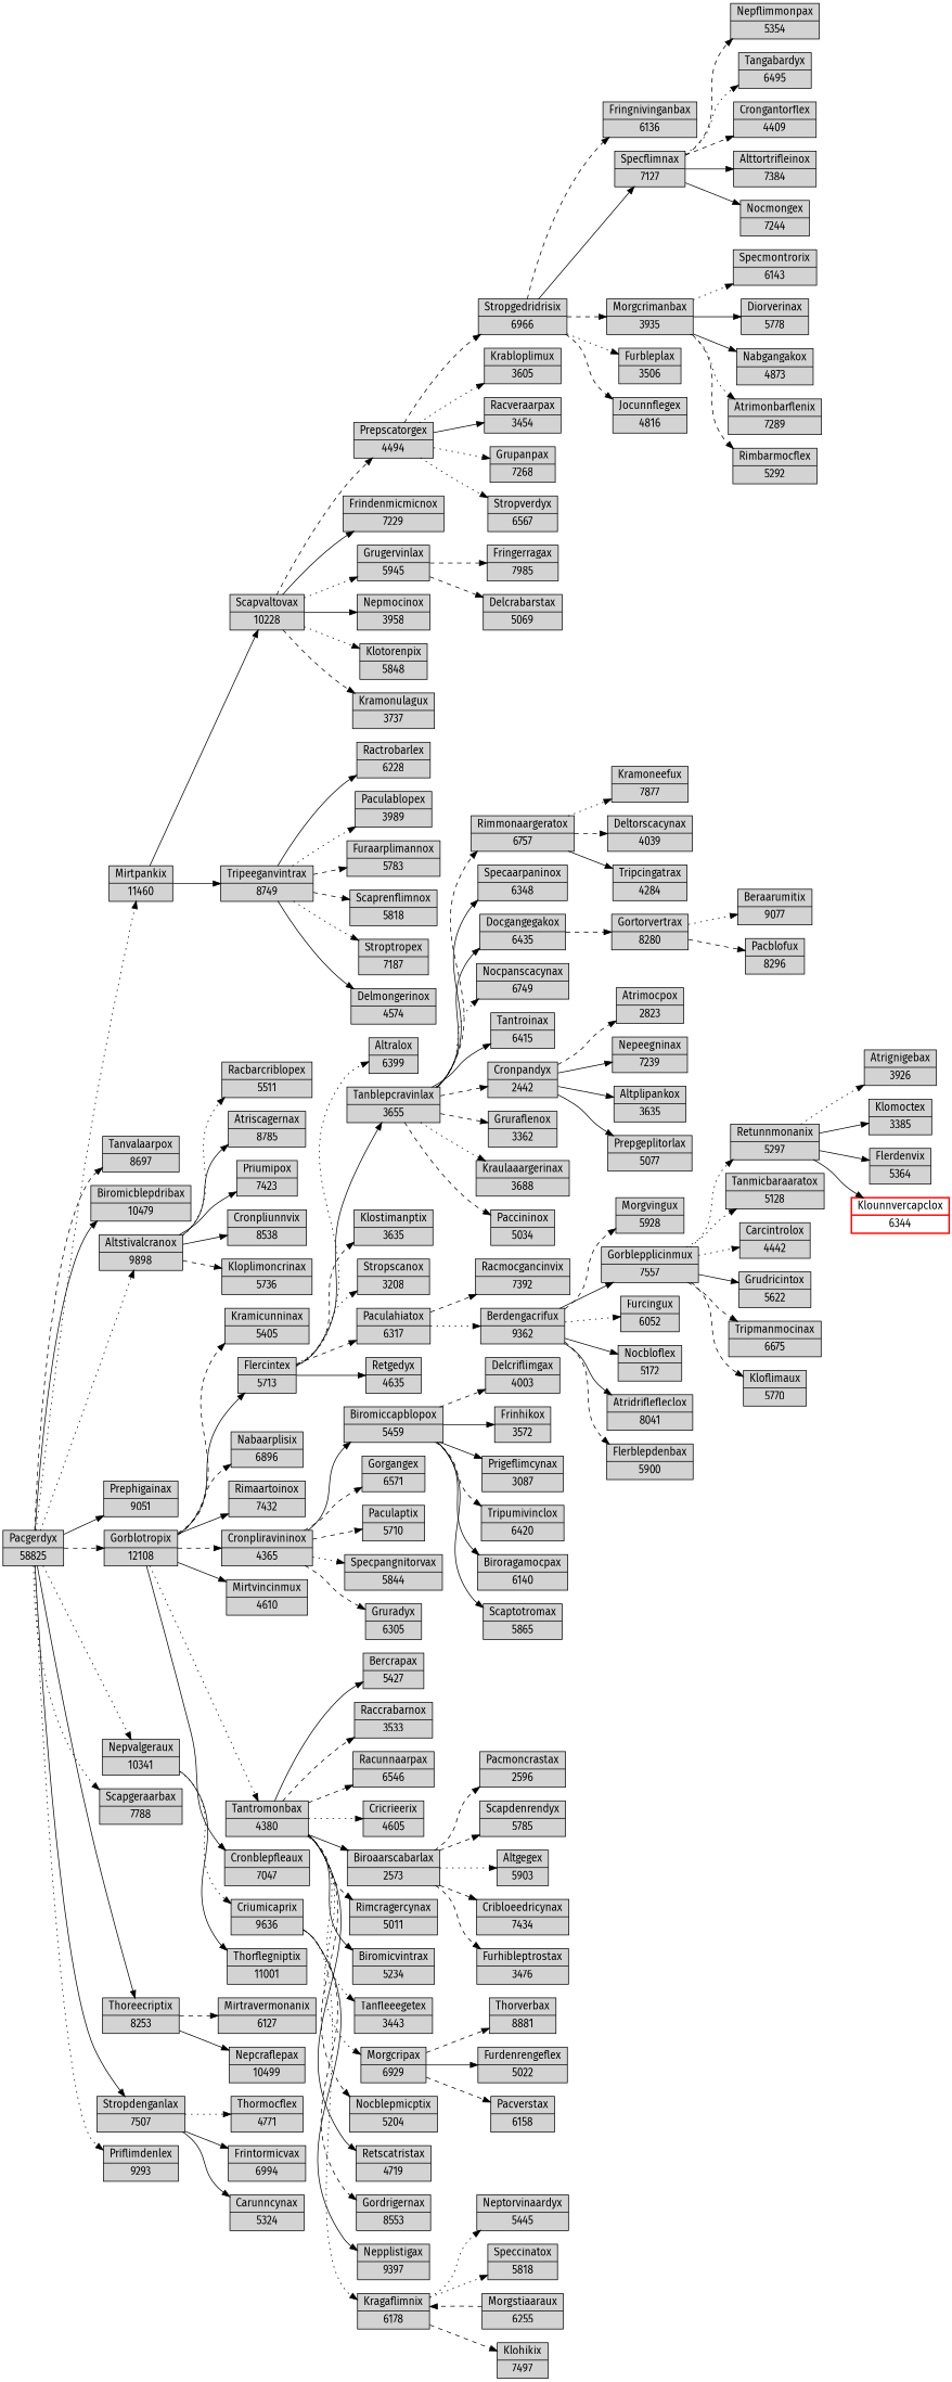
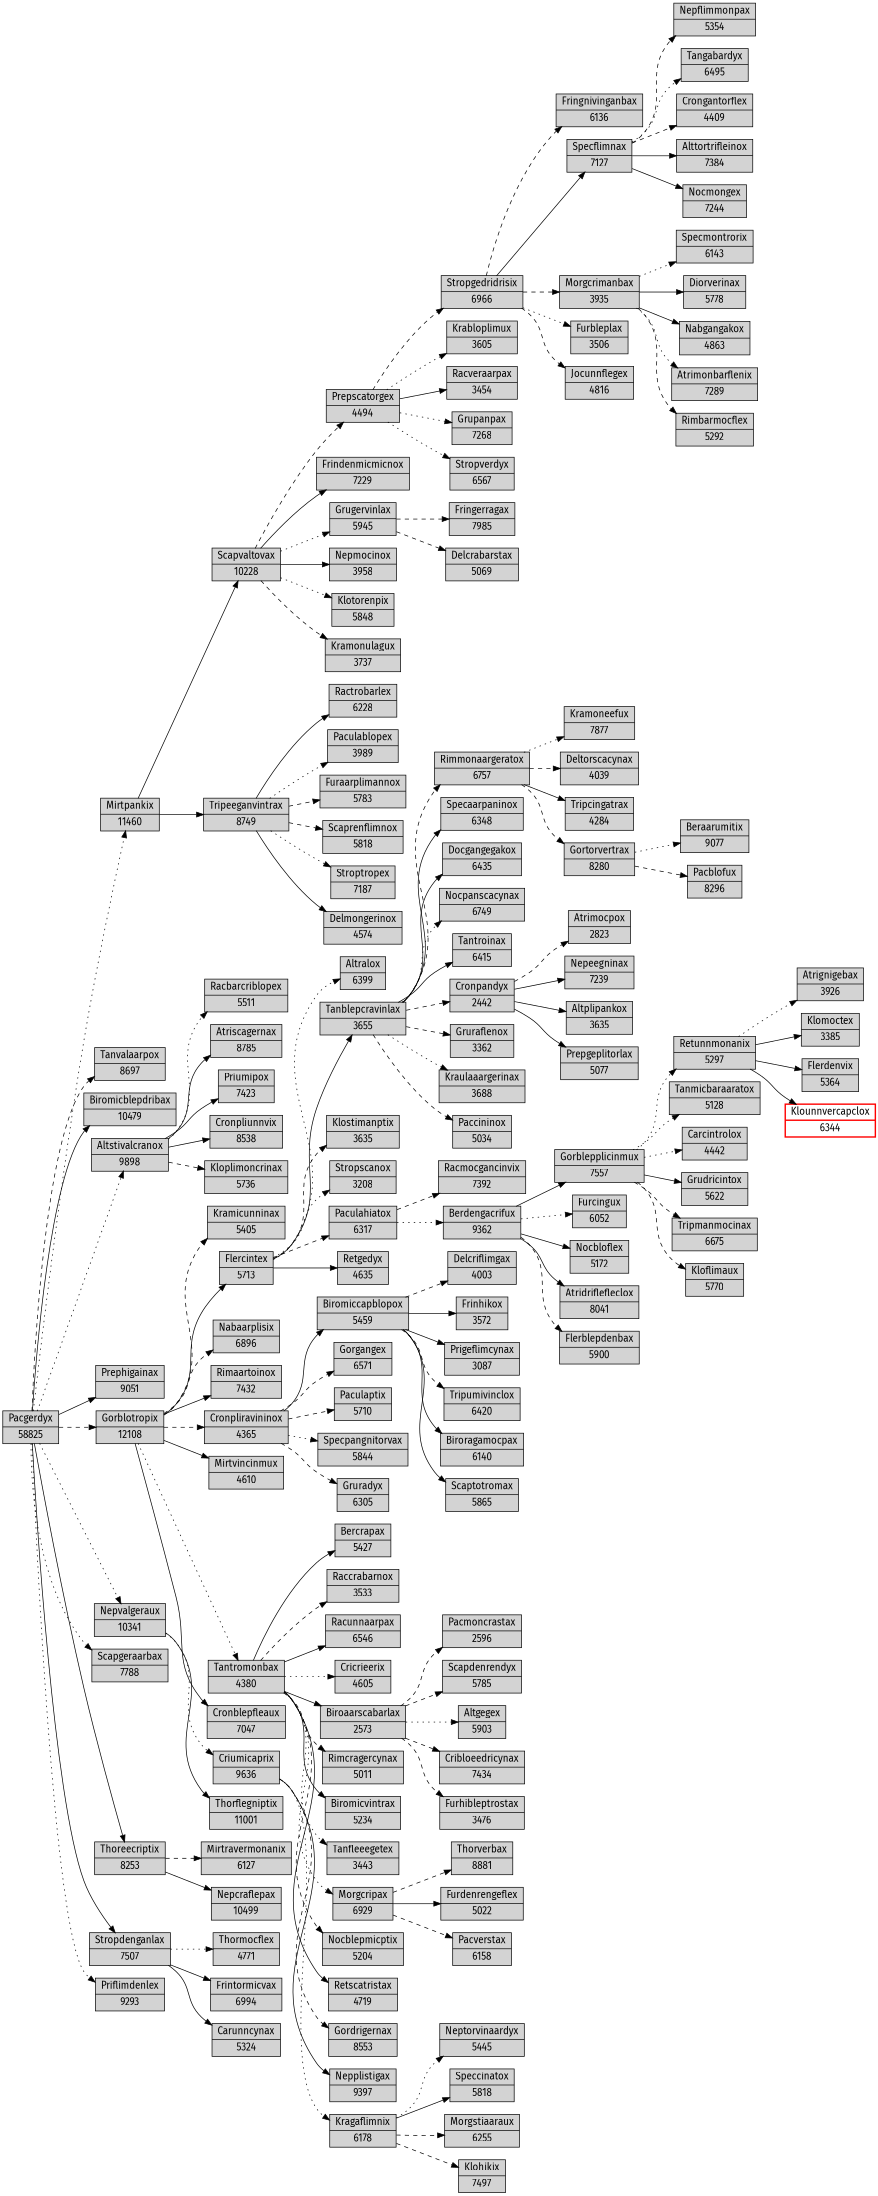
  digraph {
    fontname="Fira Sans"
    rankdir=LR
    node [fillcolor=lightgrey fontname="Fira Sans" shape=record style=filled]
    edge [fontname="Fira Sans" style=solid]
    n1 [label="Pacgerdyx|58825"]
    n2 [label="Mirtpankix|11460"]
    n3 [label="Tanvalaarpox|8697"]
    n4 [label="Biromicblepdribax|10479"]
    n5 [label="Altstivalcranox|9898"]
    n6 [label="Prephigainax|9051"]
    n7 [label="Gorblotropix|12108"]
    n8 [label="Nepvalgeraux|10341"]
    n9 [label="Scapgeraarbax|7788"]
    n10 [label="Thoreecriptix|8253"]
    n11 [label="Stropdenganlax|7507"]
    n12 [label="Priflimdenlex|9293"]
    n13 [label="Scapvaltovax|10228"]
    n14 [label="Tripeeganvintrax|8749"]
    n15 [label="Racbarcriblopex|5511"]
    n16 [label="Atriscagernax|8785"]
    n17 [label="Priumipox|7423"]
    n18 [label="Cronpliunnvix|8538"]
    n19 [label="Kloplimoncrinax|5736"]
    n20 [label="Kramicunninax|5405"]
    n21 [label="Flercintex|5713"]
    n22 [label="Nabaarplisix|6896"]
    n23 [label="Rimaartoinox|7432"]
    n24 [label="Cronpliravininox|4365"]
    n25 [label="Mirtvincinmux|4610"]
    n26 [label="Tantromonbax|4380"]
    n27 [label="Cronblepfleaux|7047"]
    n28 [label="Criumicaprix|9636"]
    n29 [label="Thorflegniptix|11001"]
    n30 [label="Mirtravermonanix|6127"]
    n31 [label="Nepcraflepax|10499"]
    n32 [label="Thormocflex|4771"]
    n33 [label="Frintormicvax|6994"]
    n34 [label="Carunncynax|5324"]
    n35 [label="Prepscatorgex|4494"]
    n36 [label="Frindenmicmicnox|7229"]
    n37 [label="Grugervinlax|5945"]
    n38 [label="Nepmocinox|3958"]
    n39 [label="Klotorenpix|5848"]
    n40 [label="Kramonulagux|3737"]
    n41 [label="Ractrobarlex|6228"]
    n42 [label="Paculablopex|3989"]
    n43 [label="Furaarplimannox|5783"]
    n44 [label="Scaprenflimnox|5818"]
    n45 [label="Stroptropex|7187"]
    n46 [label="Delmongerinox|4574"]
    n47 [label="Stropgedridrisix|6966"]
    n48 [label="Krabloplimux|3605"]
    n49 [label="Racveraarpax|3454"]
    n50 [label="Grupanpax|7268"]
    n51 [label="Stropverdyx|6567"]
    n52 [label="Fringerragax|7985"]
    n53 [label="Delcrabarstax|5069"]
    n54 [label="Fringnivinganbax|6136"]
    n55 [label="Specflimnax|7127"]
    n56 [label="Morgcrimanbax|3935"]
    n57 [label="Furbleplax|3506"]
    n58 [label="Jocunnflegex|4816"]
    n59 [label="Nepflimmonpax|5354"]
    n60 [label="Tangabardyx|6495"]
    n61 [label="Crongantorflex|4409"]
    n62 [label="Alttortrifleinox|7384"]
    n63 [label="Nocmongex|7244"]
    n64 [label="Specmontrorix|6143"]
    n65 [label="Diorverinax|5778"]
-   n66 [label="Nabgangakox|4873"]
+   n66 [label="Nabgangakox|4863"]
    n67 [label="Atrimonbarflenix|7289"]
    n68 [label="Rimbarmocflex|5292"]
    n69 [label="Altralox|6399"]
    n70 [label="Tanblepcravinlax|3655"]
    n71 [label="Klostimanptix|3635"]
    n72 [label="Stropscanox|3208"]
    n73 [label="Paculahiatox|6317"]
    n74 [label="Retgedyx|4635"]
    n75 [label="Biromiccapblopox|5459"]
    n76 [label="Gorgangex|6571"]
    n77 [label="Paculaptix|5710"]
    n78 [label="Specpangnitorvax|5844"]
    n79 [label="Gruradyx|6305"]
    n80 [label="Bercrapax|5427"]
    n81 [label="Raccrabarnox|3533"]
    n82 [label="Racunnaarpax|6546"]
    n83 [label="Cricrieerix|4605"]
    n84 [label="Biroaarscabarlax|2573"]
    n85 [label="Rimcragercynax|5011"]
    n86 [label="Biromicvintrax|5234"]
    n87 [label="Tanfleeegetex|3443"]
    n88 [label="Morgcripax|6929"]
    n89 [label="Nocblepmicptix|5204"]
    n90 [label="Retscatristax|4719"]
    n91 [label="Rimmonaargeratox|6757"]
    n92 [label="Specaarpaninox|6348"]
    n93 [label="Docgangegakox|6435"]
    n94 [label="Nocpanscacynax|6749"]
    n95 [label="Tantroinax|6415"]
    n96 [label="Cronpandyx|2442"]
    n97 [label="Gruraflenox|3362"]
    n98 [label="Kraulaaargerinax|3688"]
    n99 [label="Paccininox|5034"]
    n100 [label="Racmocgancinvix|7392"]
    n101 [label="Berdengacrifux|9362"]
    n102 [label="Gortorvertrax|8280"]
    n103 [label="Kramoneefux|7877"]
    n104 [label="Deltorscacynax|4039"]
    n105 [label="Tripcingatrax|4284"]
    n106 [label="Atrimocpox|2823"]
    n107 [label="Nepeegninax|7239"]
    n108 [label="Altplipankox|3635"]
    n109 [label="Prepgeplitorlax|5077"]
    n110 [label="Beraarumitix|9077"]
    n111 [label="Pacblofux|8296"]
-   n112 [label="Morgvingux|5928"]
    n113 [label="Gorblepplicinmux|7557"]
    n114 [label="Furcingux|6052"]
    n115 [label="Nocbloflex|5172"]
    n116 [label="Atridriflefleclox|8041"]
    n117 [label="Flerblepdenbax|5900"]
    n118 [label="Retunnmonanix|5297"]
    n119 [label="Tanmicbaraaratox|5128"]
    n120 [label="Carcintrolox|4442"]
    n121 [label="Grudricintox|5622"]
    n122 [label="Tripmanmocinax|6675"]
    n123 [label="Kloflimaux|5770"]
    n124 [label="Atrignigebax|3926"]
    n125 [label="Klomoctex|3385"]
    n126 [label="Flerdenvix|5364"]
    n127 [color=red label="Klounnvercapclox|6344" style=bold]
    n128 [label="Delcriflimgax|4003"]
    n129 [label="Frinhikox|3572"]
    n130 [label="Prigeflimcynax|3087"]
    n131 [label="Tripumivinclox|6420"]
    n132 [label="Biroragamocpax|6140"]
    n133 [label="Scaptotromax|5865"]
    n134 [label="Pacmoncrastax|2596"]
    n135 [label="Scapdenrendyx|5785"]
    n136 [label="Altgegex|5903"]
    n137 [label="Cribloeedricynax|7434"]
    n138 [label="Furhibleptrostax|3476"]
    n139 [label="Thorverbax|8881"]
    n140 [label="Furdenrengeflex|5022"]
    n141 [label="Pacverstax|6158"]
    n142 [label="Gordrigernax|8553"]
    n143 [label="Nepplistigax|9397"]
    n144 [label="Kragaflimnix|6178"]
    n145 [label="Neptorvinaardyx|5445"]
    n146 [label="Speccinatox|5818"]
    n147 [label="Morgstiaaraux|6255"]
    n148 [label="Klohikix|7497"]
    n1 -> n2 [style=dotted]
    n1 -> n3 [style=dashed]
    n1 -> n4
    n1 -> n5 [style=dotted]
    n1 -> n6
    n1 -> n7 [style=dashed]
    n1 -> n8 [style=dotted]
    n1 -> n9 [style=dotted]
    n1 -> n10
    n1 -> n11
    n1 -> n12 [style=dotted]
    n2 -> n13
    n2 -> n14
    n5 -> n15 [style=dotted]
    n5 -> n16
    n5 -> n17
    n5 -> n18
    n5 -> n19 [style=dashed]
    n7 -> n20 [style=dashed]
    n7 -> n21
    n7 -> n22 [style=dashed]
    n7 -> n23
    n7 -> n24 [style=dashed]
    n7 -> n25
    n7 -> n26 [style=dotted]
    n7 -> n27
    n8 -> n28 [style=dotted]
    n8 -> n29
    n10 -> n30 [style=dashed]
    n10 -> n31
    n11 -> n32 [style=dotted]
    n11 -> n33
    n11 -> n34
    n13 -> n35 [style=dashed]
    n13 -> n36
    n13 -> n37 [style=dotted]
    n13 -> n38
    n13 -> n39 [style=dotted]
    n13 -> n40 [style=dashed]
    n14 -> n41
    n14 -> n42 [style=dotted]
    n14 -> n43 [style=dashed]
    n14 -> n44 [style=dashed]
    n14 -> n45 [style=dotted]
    n14 -> n46
    n21 -> n69 [style=dotted]
    n21 -> n70
    n21 -> n71 [style=dashed]
    n21 -> n72 [style=dotted]
    n21 -> n73 [style=dashed]
    n21 -> n74
    n24 -> n75
    n24 -> n76 [style=dashed]
    n24 -> n77 [style=dashed]
    n24 -> n78 [style=dotted]
    n24 -> n79 [style=dashed]
    n26 -> n80
    n26 -> n81 [style=dashed]
-   n26 -> n82 [style=dashed]
+   n26 -> n82
    n26 -> n83 [style=dotted]
    n26 -> n84
    n26 -> n85 [style=dashed]
    n26 -> n86
    n26 -> n87 [style=dotted]
    n26 -> n88 [style=dotted]
    n26 -> n89 [style=dashed]
    n26 -> n90
    n28 -> n142 [style=dashed]
    n28 -> n143
    n28 -> n144 [style=dotted]
    n35 -> n47 [style=dashed]
    n35 -> n48 [style=dotted]
    n35 -> n49
    n35 -> n50 [style=dotted]
    n35 -> n51 [style=dotted]
    n37 -> n52 [style=dashed]
    n37 -> n53 [style=dashed]
    n47 -> n54 [style=dashed]
    n47 -> n55
    n47 -> n56 [style=dashed]
    n47 -> n57 [style=dotted]
    n47 -> n58 [style=dashed]
    n55 -> n59 [style=dashed]
    n55 -> n60 [style=dotted]
    n55 -> n61 [style=dashed]
    n55 -> n62
    n55 -> n63
    n56 -> n64 [style=dotted]
    n56 -> n65
    n56 -> n66
    n56 -> n67 [style=dotted]
    n56 -> n68 [style=dashed]
    n70 -> n91 [style=dashed]
    n70 -> n92
    n70 -> n93
    n70 -> n94 [style=dotted]
    n70 -> n95
    n70 -> n96 [style=dashed]
    n70 -> n97 [style=dashed]
    n70 -> n98 [style=dotted]
    n70 -> n99 [style=dashed]
    n73 -> n100 [style=dashed]
    n73 -> n101 [style=dotted]
    n75 -> n128 [style=dashed]
    n75 -> n129
    n75 -> n130
    n75 -> n131 [style=dashed]
    n75 -> n132
    n75 -> n133
    n84 -> n134 [style=dashed]
    n84 -> n135 [style=dashed]
    n84 -> n136 [style=dotted]
    n84 -> n137 [style=dashed]
    n84 -> n138 [style=dashed]
    n88 -> n139 [style=dashed]
    n88 -> n140
    n88 -> n141 [style=dashed]
-   n93 -> n102 [style=dashed]
+   n91 -> n102 [style=dashed]
    n91 -> n103 [style=dotted]
    n91 -> n104 [style=dashed]
    n91 -> n105
    n96 -> n106 [style=dashed]
    n96 -> n107
    n96 -> n108
    n96 -> n109
-   n101 -> n112 [style=dashed]
    n101 -> n113
    n101 -> n114 [style=dotted]
    n101 -> n115
    n101 -> n116
    n101 -> n117 [style=dashed]
    n102 -> n110 [style=dotted]
    n102 -> n111 [style=dashed]
    n113 -> n118 [style=dotted]
    n113 -> n119 [style=dotted]
    n113 -> n120 [style=dotted]
    n113 -> n121
    n113 -> n122 [style=dashed]
    n113 -> n123 [style=dashed]
    n118 -> n124 [style=dotted]
    n118 -> n125
    n118 -> n126
    n118 -> n127
    n144 -> n145 [style=dotted]
-   n144 -> n146 [style=dotted]
-   n147 -> n144 [style=dashed]
+   n144 -> n146
+   n144 -> n147 [style=dashed]
    n144 -> n148 [style=dashed]
  }
